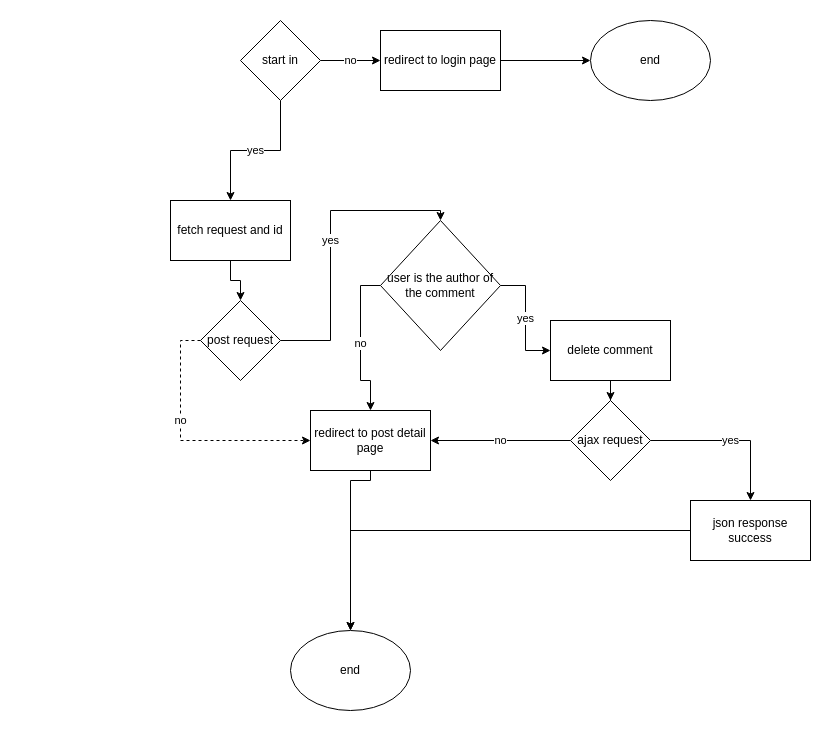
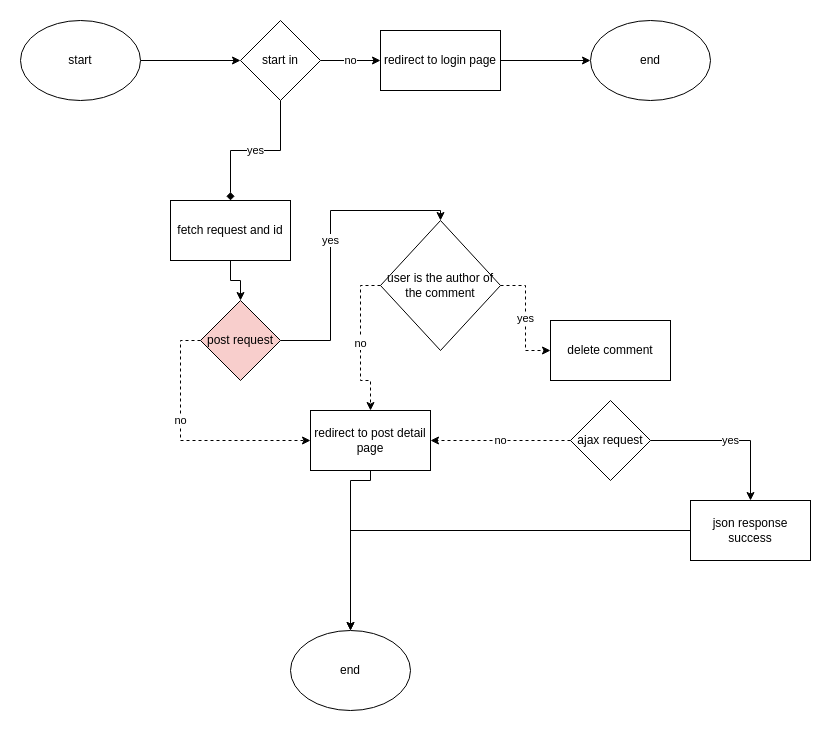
  <mxCell id="0" />
  <mxCell id="1" parent="0" />
+ <mxCell id="2" value="" style="edgeStyle=orthogonalEdgeStyle;rounded=0;orthogonalLoop=1;jettySize=auto;html=1;" edge="1" parent="1" source="3" target="24"><mxGeometry relative="1" as="geometry" /></mxCell>
+ <mxCell id="3" value="start" style="ellipse;whiteSpace=wrap;html=1;" parent="1" vertex="1"><mxGeometry x="20" y="20" width="120" height="80" as="geometry" /></mxCell>
  <mxCell id="4" value="end" style="ellipse;whiteSpace=wrap;html=1;" parent="1" vertex="1"><mxGeometry x="290" y="630" width="120" height="80" as="geometry" /></mxCell>
  <mxCell id="5" value="" style="edgeStyle=orthogonalEdgeStyle;rounded=0;orthogonalLoop=1;jettySize=auto;html=1;" parent="1" source="6" target="9" edge="1"><mxGeometry relative="1" as="geometry" /></mxCell>
  <mxCell id="6" value="fetch request and id" style="rounded=0;whiteSpace=wrap;html=1;" parent="1" vertex="1"><mxGeometry x="170" y="200" width="120" height="60" as="geometry" /></mxCell>
  <mxCell id="7" value="yes" style="edgeStyle=orthogonalEdgeStyle;rounded=0;orthogonalLoop=1;jettySize=auto;html=1;" parent="1" source="9" target="12" edge="1"><mxGeometry relative="1" as="geometry"><Array as="points"><mxPoint x="330" y="340" /><mxPoint x="330" y="210" /><mxPoint x="440" y="210" /></Array></mxGeometry></mxCell>
  <mxCell id="8" value="no" style="edgeStyle=orthogonalEdgeStyle;rounded=0;orthogonalLoop=1;jettySize=auto;html=1;exitX=0;exitY=0.5;exitDx=0;exitDy=0;entryX=0;entryY=0.5;entryDx=0;entryDy=0;dashed=1;" parent="1" source="9" target="18" edge="1"><mxGeometry x="-0.2" relative="1" as="geometry"><mxPoint x="100" y="330" as="targetPoint" /><mxPoint as="offset" /></mxGeometry></mxCell>
- <mxCell id="9" value="post request" style="rhombus;whiteSpace=wrap;html=1;rounded=0;" parent="1" vertex="1"><mxGeometry x="200" y="300" width="80" height="80" as="geometry" /></mxCell>
- <mxCell id="10" value="yes" style="edgeStyle=orthogonalEdgeStyle;rounded=0;orthogonalLoop=1;jettySize=auto;html=1;" parent="1" source="12" target="14" edge="1"><mxGeometry relative="1" as="geometry" /></mxCell>
- <mxCell id="11" value="no" style="edgeStyle=orthogonalEdgeStyle;rounded=0;orthogonalLoop=1;jettySize=auto;html=1;exitX=0;exitY=0.5;exitDx=0;exitDy=0;" parent="1" source="12" target="18" edge="1"><mxGeometry relative="1" as="geometry"><mxPoint x="350" y="400" as="targetPoint" /></mxGeometry></mxCell>
+ <mxCell id="9" value="post request" style="rhombus;whiteSpace=wrap;html=1;rounded=0;fillColor=#f8cecc;" parent="1" vertex="1"><mxGeometry x="200" y="300" width="80" height="80" as="geometry" /></mxCell>
+ <mxCell id="10" value="yes" style="edgeStyle=orthogonalEdgeStyle;rounded=0;orthogonalLoop=1;jettySize=auto;html=1;dashed=1;" parent="1" source="12" target="14" edge="1"><mxGeometry relative="1" as="geometry" /></mxCell>
+ <mxCell id="11" value="no" style="edgeStyle=orthogonalEdgeStyle;rounded=0;orthogonalLoop=1;jettySize=auto;html=1;exitX=0;exitY=0.5;exitDx=0;exitDy=0;dashed=1;" parent="1" source="12" target="18" edge="1"><mxGeometry relative="1" as="geometry"><mxPoint x="350" y="400" as="targetPoint" /></mxGeometry></mxCell>
  <mxCell id="12" value="user is the author of the comment" style="rhombus;whiteSpace=wrap;html=1;rounded=0;" parent="1" vertex="1"><mxGeometry x="380" y="220" width="120" height="130" as="geometry" /></mxCell>
- <mxCell id="13" value="" style="edgeStyle=orthogonalEdgeStyle;rounded=0;orthogonalLoop=1;jettySize=auto;html=1;" parent="1" source="14" target="21" edge="1"><mxGeometry relative="1" as="geometry" /></mxCell>
  <mxCell id="14" value="delete comment" style="whiteSpace=wrap;html=1;rounded=0;" parent="1" vertex="1"><mxGeometry x="550" y="320" width="120" height="60" as="geometry" /></mxCell>
  <mxCell id="15" style="edgeStyle=orthogonalEdgeStyle;rounded=0;orthogonalLoop=1;jettySize=auto;html=1;exitX=0;exitY=0.5;exitDx=0;exitDy=0;entryX=0.5;entryY=0;entryDx=0;entryDy=0;" parent="1" source="16" target="4" edge="1"><mxGeometry relative="1" as="geometry" /></mxCell>
  <mxCell id="16" value="json response success" style="whiteSpace=wrap;html=1;rounded=0;" parent="1" vertex="1"><mxGeometry x="690" y="500" width="120" height="60" as="geometry" /></mxCell>
  <mxCell id="17" style="edgeStyle=orthogonalEdgeStyle;rounded=0;orthogonalLoop=1;jettySize=auto;html=1;exitX=0.5;exitY=1;exitDx=0;exitDy=0;entryX=0.5;entryY=0;entryDx=0;entryDy=0;" parent="1" source="18" target="4" edge="1"><mxGeometry relative="1" as="geometry"><Array as="points"><mxPoint x="370" y="480" /><mxPoint x="350" y="480" /></Array></mxGeometry></mxCell>
  <mxCell id="18" value="redirect to post detail page" style="rounded=0;whiteSpace=wrap;html=1;" parent="1" vertex="1"><mxGeometry x="310" y="410" width="120" height="60" as="geometry" /></mxCell>
  <mxCell id="19" value="yes" style="edgeStyle=orthogonalEdgeStyle;rounded=0;orthogonalLoop=1;jettySize=auto;html=1;entryX=0.5;entryY=0;entryDx=0;entryDy=0;" parent="1" source="21" target="16" edge="1"><mxGeometry relative="1" as="geometry" /></mxCell>
- <mxCell id="20" value="no" style="edgeStyle=orthogonalEdgeStyle;rounded=0;orthogonalLoop=1;jettySize=auto;html=1;entryX=1;entryY=0.5;entryDx=0;entryDy=0;" parent="1" source="21" target="18" edge="1"><mxGeometry relative="1" as="geometry" /></mxCell>
+ <mxCell id="20" value="no" style="edgeStyle=orthogonalEdgeStyle;rounded=0;orthogonalLoop=1;jettySize=auto;html=1;entryX=1;entryY=0.5;entryDx=0;entryDy=0;dashed=1;" parent="1" source="21" target="18" edge="1"><mxGeometry relative="1" as="geometry" /></mxCell>
  <mxCell id="21" value="ajax request" style="rhombus;whiteSpace=wrap;html=1;rounded=0;" parent="1" vertex="1"><mxGeometry x="570" y="400" width="80" height="80" as="geometry" /></mxCell>
- <mxCell id="22" value="yes" style="edgeStyle=orthogonalEdgeStyle;rounded=0;orthogonalLoop=1;jettySize=auto;html=1;" edge="1" parent="1" source="24" target="6"><mxGeometry relative="1" as="geometry" /></mxCell>
+ <mxCell id="22" value="yes" style="edgeStyle=orthogonalEdgeStyle;rounded=0;orthogonalLoop=1;jettySize=auto;html=1;endArrow=diamond;" edge="1" parent="1" source="24" target="6"><mxGeometry relative="1" as="geometry" /></mxCell>
  <mxCell id="23" value="no" style="edgeStyle=orthogonalEdgeStyle;rounded=0;orthogonalLoop=1;jettySize=auto;html=1;" edge="1" parent="1" source="24" target="27"><mxGeometry relative="1" as="geometry" /></mxCell>
  <mxCell id="24" value="start in" style="rhombus;whiteSpace=wrap;html=1;" vertex="1" parent="1"><mxGeometry x="240" y="20" width="80" height="80" as="geometry" /></mxCell>
  <mxCell id="25" value="end" style="ellipse;whiteSpace=wrap;html=1;" vertex="1" parent="1"><mxGeometry x="590" y="20" width="120" height="80" as="geometry" /></mxCell>
  <mxCell id="26" value="" style="edgeStyle=orthogonalEdgeStyle;rounded=0;orthogonalLoop=1;jettySize=auto;html=1;" edge="1" parent="1" source="27" target="25"><mxGeometry relative="1" as="geometry" /></mxCell>
  <mxCell id="27" value="redirect to login page" style="whiteSpace=wrap;html=1;" vertex="1" parent="1"><mxGeometry x="380" y="30" width="120" height="60" as="geometry" /></mxCell>
